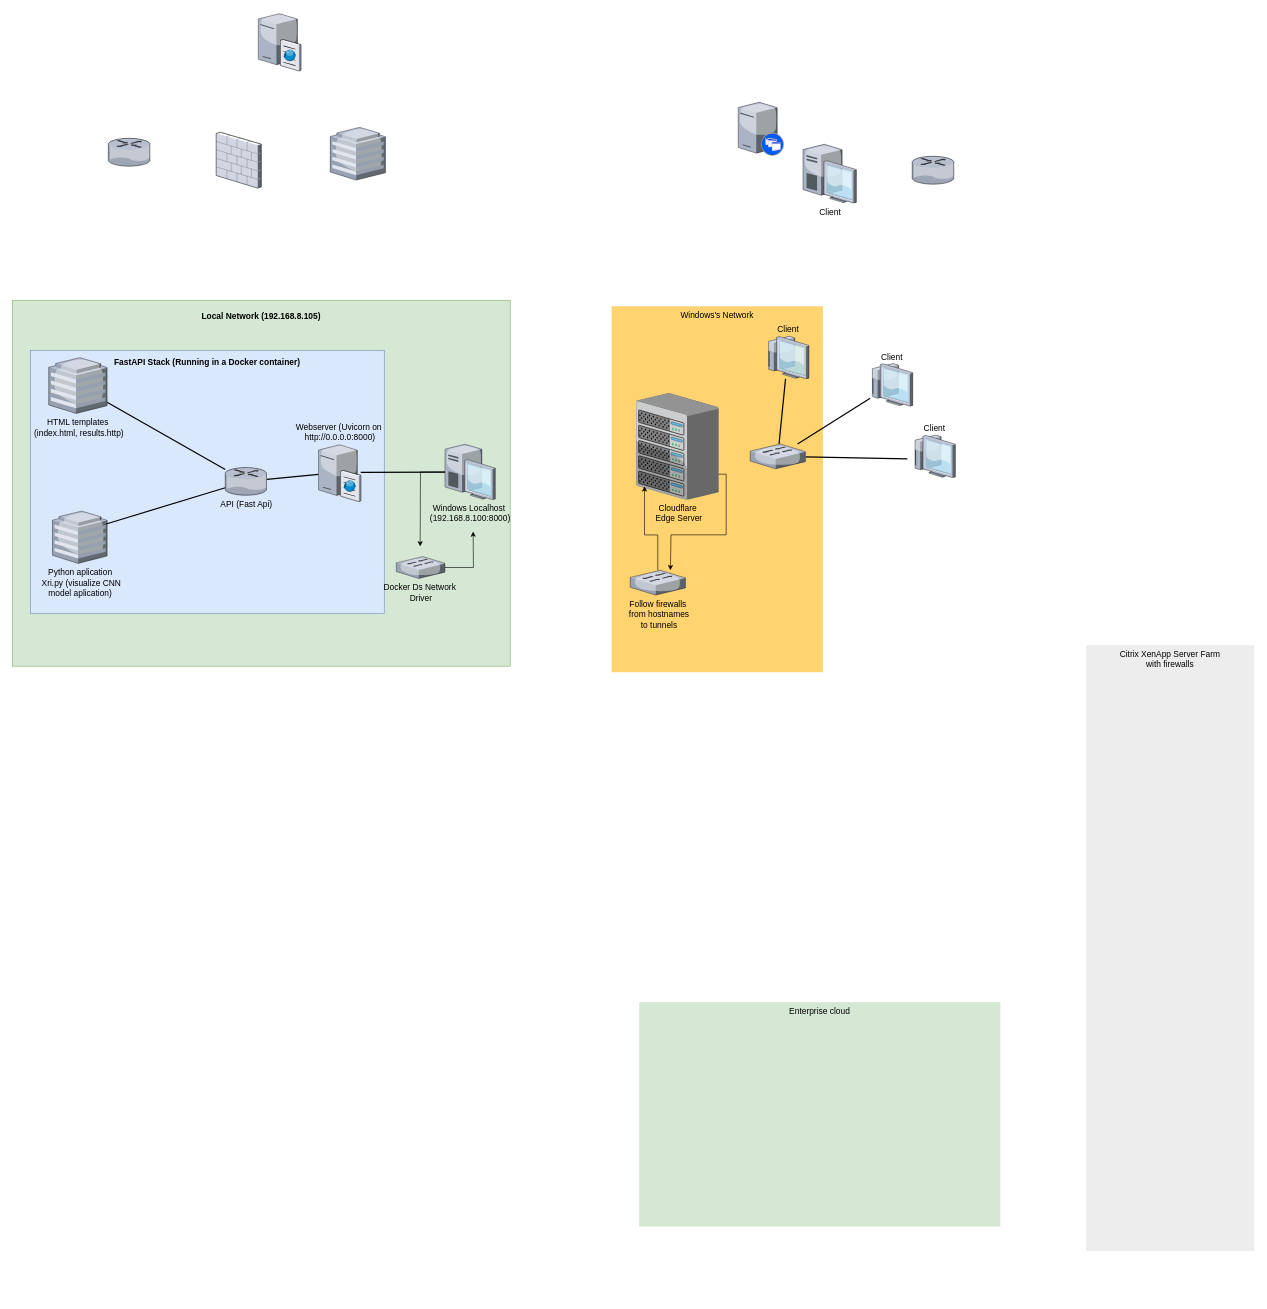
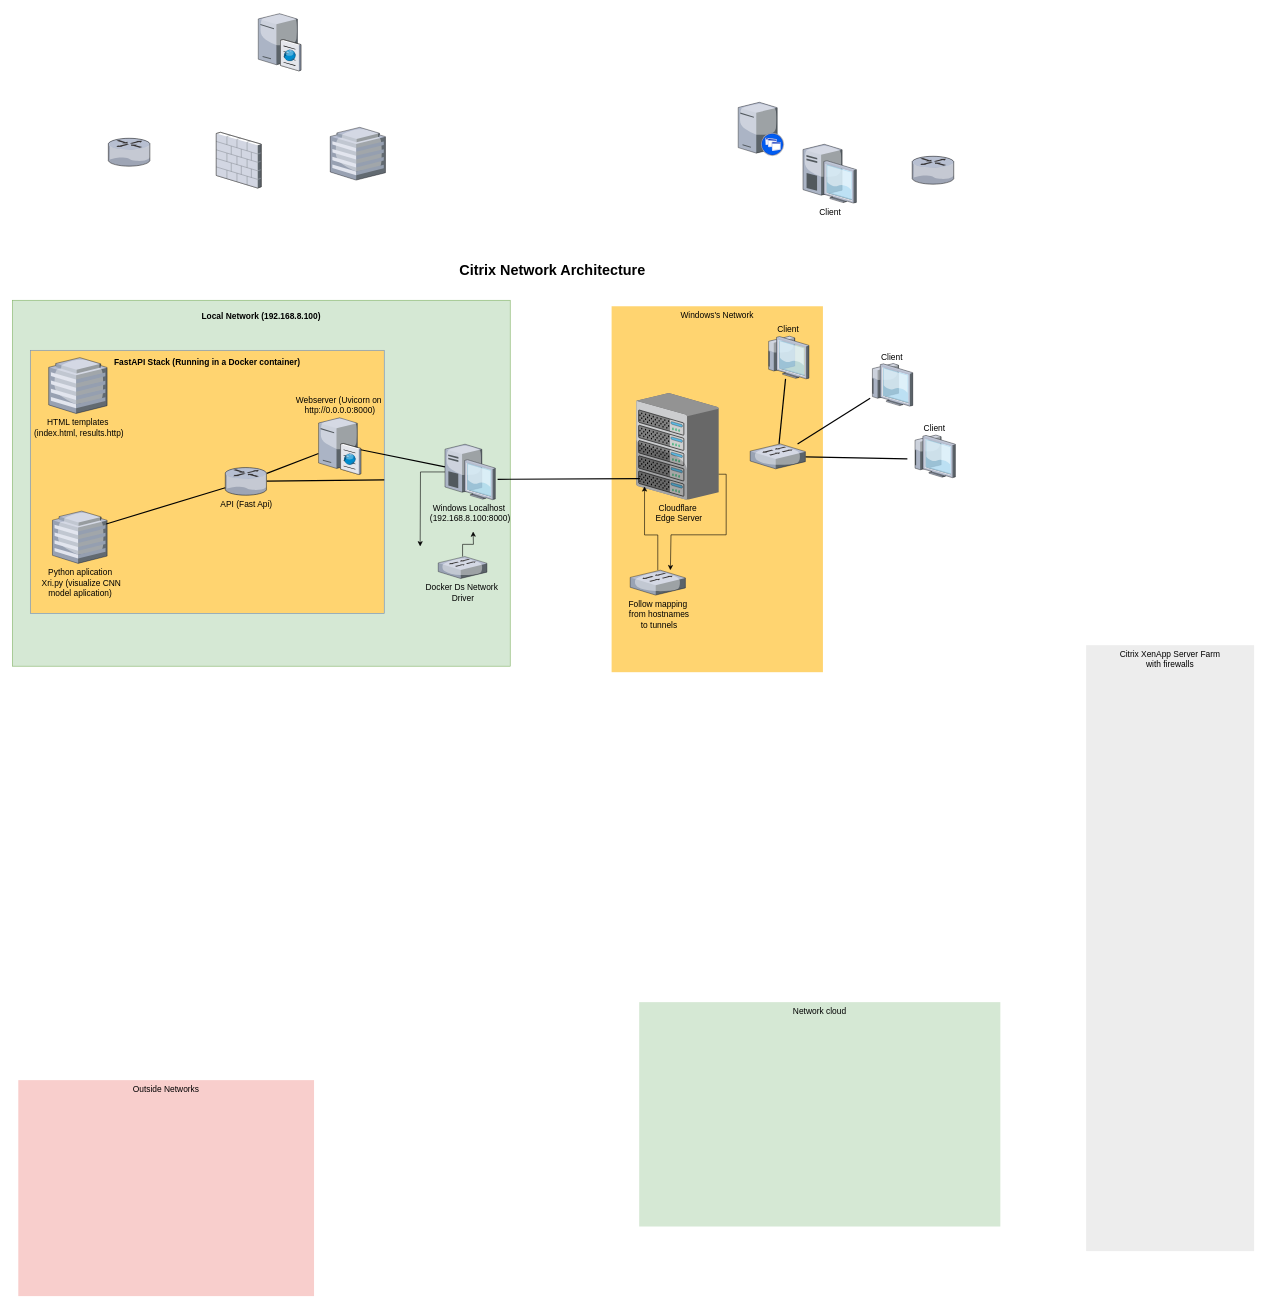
  <mxCell id="0" style=";html=1;" />
  <mxCell id="1" style=";html=1;" parent="0" />
  <mxCell id="2" value="" style="group" vertex="1" connectable="0" parent="1"><mxGeometry x="20" y="500" width="830" height="813.4" as="geometry" /></mxCell>
- <mxCell id="3" value="&lt;h4 style=&quot;line-height: 0%;&quot;&gt;Local Network (192.168.8.105)&lt;/h4&gt;" style="whiteSpace=wrap;html=1;fillColor=#d5e8d4;fontSize=14;strokeColor=#82b366;verticalAlign=top;" parent="2" vertex="1"><mxGeometry width="830" height="610" as="geometry" /></mxCell>
+ <mxCell id="3" value="&lt;h4 style=&quot;line-height: 0%;&quot;&gt;Local Network (192.168.8.100)&lt;/h4&gt;" style="whiteSpace=wrap;html=1;fillColor=#d5e8d4;fontSize=14;strokeColor=#82b366;verticalAlign=top;" parent="2" vertex="1"><mxGeometry width="830" height="610" as="geometry" /></mxCell>
  <mxCell id="4" value="" style="group" vertex="1" connectable="0" parent="2"><mxGeometry x="30" y="83.4" width="590" height="706.6" as="geometry" /></mxCell>
- <mxCell id="5" value="&lt;h3 style=&quot;line-height: 0%;&quot;&gt;FastAPI Stack (Running in a Docker container)&lt;/h3&gt;" style="rounded=0;whiteSpace=wrap;html=1;fillColor=#dae8fc;strokeColor=#6c8ebf;verticalAlign=top;" vertex="1" parent="4"><mxGeometry width="590" height="438.542" as="geometry" /></mxCell>
+ <mxCell id="5" value="&lt;h3 style=&quot;line-height: 0%;&quot;&gt;FastAPI Stack (Running in a Docker container)&lt;/h3&gt;" style="rounded=0;whiteSpace=wrap;html=1;fillColor=#ffd470;strokeColor=#6c8ebf;verticalAlign=top;" vertex="1" parent="4"><mxGeometry width="590" height="438.542" as="geometry" /></mxCell>
  <mxCell id="6" value="Python aplication&lt;br&gt;&amp;nbsp;Xri.py (visualize CNN&lt;br&gt;&amp;nbsp;model aplication)&amp;nbsp;" style="verticalLabelPosition=bottom;aspect=fixed;html=1;verticalAlign=top;strokeColor=none;shape=mxgraph.citrix.hq_enterprise;fillColor=#66B2FF;gradientColor=#0066CC;fontSize=14;" vertex="1" parent="4"><mxGeometry x="36.958" y="268.059" width="91.111" height="87.15" as="geometry" /></mxCell>
  <mxCell id="7" value="HTML templates&lt;br&gt;&amp;nbsp;(index.html, results.http)" style="verticalLabelPosition=bottom;aspect=fixed;html=1;verticalAlign=top;strokeColor=none;shape=mxgraph.citrix.hq_enterprise;fillColor=#66B2FF;gradientColor=#0066CC;fontSize=14;" vertex="1" parent="4"><mxGeometry x="30.689" y="12.243" width="97.321" height="93.092" as="geometry" /></mxCell>
  <mxCell id="8" value="API (Fast Api)" style="verticalLabelPosition=bottom;aspect=fixed;html=1;verticalAlign=top;strokeColor=none;shape=mxgraph.citrix.router;fillColor=#66B2FF;gradientColor=#0066CC;fontSize=14;" vertex="1" parent="4"><mxGeometry x="324.976" y="195.534" width="69.393" height="46.051" as="geometry" /></mxCell>
- <mxCell id="9" style="edgeStyle=none;rounded=0;html=1;startSize=10;endSize=10;jettySize=auto;orthogonalLoop=1;fontSize=14;endArrow=none;endFill=0;strokeWidth=2;" edge="1" parent="4" source="8" target="7"><mxGeometry relative="1" as="geometry"><mxPoint x="218.519" y="457.182" as="sourcePoint" /><mxPoint x="336.519" y="317.721" as="targetPoint" /></mxGeometry></mxCell>
+ <mxCell id="9" style="edgeStyle=none;rounded=0;html=1;startSize=10;endSize=10;jettySize=auto;orthogonalLoop=1;fontSize=14;endArrow=none;endFill=0;strokeWidth=2;" edge="1" parent="4" source="8" target="5"><mxGeometry relative="1" as="geometry"><mxPoint x="218.519" y="457.182" as="sourcePoint" /><mxPoint x="336.519" y="317.721" as="targetPoint" /></mxGeometry></mxCell>
  <mxCell id="10" style="edgeStyle=none;rounded=0;html=1;startSize=10;endSize=10;jettySize=auto;orthogonalLoop=1;fontSize=14;endArrow=none;endFill=0;strokeWidth=2;entryX=0.983;entryY=0.246;entryDx=0;entryDy=0;entryPerimeter=0;" edge="1" parent="4" source="8" target="6"><mxGeometry relative="1" as="geometry"><mxPoint x="218.519" y="187.558" as="sourcePoint" /><mxPoint x="66.954" y="85.333" as="targetPoint" /></mxGeometry></mxCell>
  <mxCell id="11" style="edgeStyle=none;rounded=0;html=1;startSize=10;endSize=10;jettySize=auto;orthogonalLoop=1;fontSize=14;endArrow=none;endFill=0;strokeWidth=2;" edge="1" parent="4" source="12" target="8"><mxGeometry relative="1" as="geometry"><mxPoint x="295" y="550.156" as="sourcePoint" /><mxPoint x="273.148" y="226.607" as="targetPoint" /></mxGeometry></mxCell>
- <mxCell id="12" value="Webserver (Uvicorn on&amp;nbsp;&lt;br&gt;http://0.0.0.0:8000)" style="verticalLabelPosition=top;aspect=fixed;html=1;verticalAlign=bottom;strokeColor=none;shape=mxgraph.citrix.cache_server;fillColor=#66B2FF;gradientColor=#0066CC;fontSize=14;labelPosition=center;align=center;" vertex="1" parent="4"><mxGeometry x="480.504" y="155.318" width="70.314" height="96.558" as="geometry" /></mxCell>
+ <mxCell id="12" value="Webserver (Uvicorn on&amp;nbsp;&lt;br&gt;http://0.0.0.0:8000)" style="verticalLabelPosition=top;aspect=fixed;html=1;verticalAlign=bottom;strokeColor=none;shape=mxgraph.citrix.cache_server;fillColor=#66B2FF;gradientColor=#0066CC;fontSize=14;labelPosition=center;align=center;" vertex="1" parent="4"><mxGeometry x="480.504" y="110.318" width="70.314" height="96.558" as="geometry" /></mxCell>
  <mxCell id="13" style="edgeStyle=orthogonalEdgeStyle;rounded=0;orthogonalLoop=1;jettySize=auto;html=1;" edge="1" parent="2" source="14"><mxGeometry relative="1" as="geometry"><mxPoint x="768.191" y="385.49" as="targetPoint" /></mxGeometry></mxCell>
- <mxCell id="14" value="Docker Ds Network&amp;nbsp;&lt;br&gt;Driver" style="verticalLabelPosition=bottom;aspect=fixed;html=1;verticalAlign=top;strokeColor=none;shape=mxgraph.citrix.switch;fillColor=#66B2FF;gradientColor=#0066CC;fontSize=14;" vertex="1" parent="2"><mxGeometry x="640.005" y="427.182" width="81.234" height="36.644" as="geometry" /></mxCell>
+ <mxCell id="14" value="Docker Ds Network&amp;nbsp;&lt;br&gt;Driver" style="verticalLabelPosition=bottom;aspect=fixed;html=1;verticalAlign=top;strokeColor=none;shape=mxgraph.citrix.switch;fillColor=#66B2FF;gradientColor=#0066CC;fontSize=14;" vertex="1" parent="2"><mxGeometry x="710.005" y="427.182" width="81.234" height="36.644" as="geometry" /></mxCell>
  <mxCell id="15" value="Windows Localhost&amp;nbsp;&lt;br&gt;(192.168.8.100:8000)" style="verticalLabelPosition=bottom;aspect=fixed;html=1;verticalAlign=top;strokeColor=none;shape=mxgraph.citrix.desktop;fillColor=#66B2FF;gradientColor=#0066CC;fontSize=14;" vertex="1" parent="2"><mxGeometry x="721.243" y="240.0" width="83.883" height="92.368" as="geometry" /></mxCell>
  <mxCell id="16" style="edgeStyle=orthogonalEdgeStyle;rounded=0;orthogonalLoop=1;jettySize=auto;html=1;" edge="1" parent="2" source="15"><mxGeometry relative="1" as="geometry"><mxPoint x="679.894" y="410.318" as="targetPoint" /></mxGeometry></mxCell>
  <mxCell id="17" style="edgeStyle=none;rounded=0;html=1;startSize=10;endSize=10;jettySize=auto;orthogonalLoop=1;fontSize=14;endArrow=none;endFill=0;strokeWidth=2;" edge="1" parent="2" source="12" target="15"><mxGeometry relative="1" as="geometry"><mxPoint x="609.255" y="341.379" as="sourcePoint" /><mxPoint x="704.617" y="248.276" as="targetPoint" /></mxGeometry></mxCell>
- <mxCell id="19" value="Enterprise cloud" style="whiteSpace=wrap;html=1;fillColor=#d5e8d4;fontSize=14;strokeColor=none;verticalAlign=top;" parent="1" vertex="1"><mxGeometry x="1065" y="1670" width="602" height="374" as="geometry" /></mxCell>
+ <mxCell id="18" value="Outside Networks" style="whiteSpace=wrap;html=1;fillColor=#f8cecc;fontSize=14;strokeColor=none;verticalAlign=top;" parent="1" vertex="1"><mxGeometry x="30" y="1800" width="493" height="360" as="geometry" /></mxCell>
+ <mxCell id="19" value="Network cloud" style="whiteSpace=wrap;html=1;fillColor=#d5e8d4;fontSize=14;strokeColor=none;verticalAlign=top;" parent="1" vertex="1"><mxGeometry x="1065" y="1670" width="602" height="374" as="geometry" /></mxCell>
  <mxCell id="20" value="Citrix XenApp Server Farm&lt;div&gt;with firewalls&lt;/div&gt;" style="whiteSpace=wrap;html=1;fillColor=#EDEDED;fontSize=14;strokeColor=none;verticalAlign=top;" parent="1" vertex="1"><mxGeometry x="1810" y="1075" width="280" height="1010" as="geometry" /></mxCell>
  <mxCell id="21" value="Windows's Network&lt;br&gt;" style="whiteSpace=wrap;html=1;fillColor=#FFD470;gradientColor=none;fontSize=14;strokeColor=none;verticalAlign=top;" parent="1" vertex="1"><mxGeometry x="1019" y="510" width="352.25" height="610" as="geometry" /></mxCell>
+ <mxCell id="22" value="Citrix Network Architecture" style="text;strokeColor=none;fillColor=none;html=1;fontSize=24;fontStyle=1;verticalAlign=middle;align=center;" parent="1" vertex="1"><mxGeometry x="489" y="430" width="861" height="40" as="geometry" /></mxCell>
  <mxCell id="23" style="edgeStyle=none;rounded=0;html=1;startSize=10;endSize=10;jettySize=auto;orthogonalLoop=1;fontSize=14;endArrow=none;endFill=0;strokeWidth=2;" edge="1" parent="1" source="26" target="29"><mxGeometry relative="1" as="geometry" /></mxCell>
  <mxCell id="24" style="edgeStyle=none;rounded=0;html=1;startSize=10;endSize=10;jettySize=auto;orthogonalLoop=1;fontSize=14;endArrow=none;endFill=0;strokeWidth=2;" edge="1" parent="1" source="26" target="28"><mxGeometry relative="1" as="geometry" /></mxCell>
  <mxCell id="25" style="edgeStyle=none;rounded=0;html=1;startSize=10;endSize=10;jettySize=auto;orthogonalLoop=1;fontSize=14;endArrow=none;endFill=0;strokeWidth=2;" edge="1" parent="1" source="26"><mxGeometry relative="1" as="geometry"><mxPoint x="1512" y="764.33" as="targetPoint" /></mxGeometry></mxCell>
  <mxCell id="26" value="" style="verticalLabelPosition=bottom;aspect=fixed;html=1;verticalAlign=top;strokeColor=none;shape=mxgraph.citrix.switch;fillColor=#66B2FF;gradientColor=#0066CC;fontSize=14;" vertex="1" parent="1"><mxGeometry x="1250" y="739.5" width="92" height="41.5" as="geometry" /></mxCell>
  <mxCell id="27" value="Client" style="verticalLabelPosition=top;aspect=fixed;html=1;verticalAlign=bottom;strokeColor=none;shape=mxgraph.citrix.thin_client;fillColor=#66B2FF;gradientColor=#0066CC;fontSize=14;labelPosition=center;align=center;" vertex="1" parent="1"><mxGeometry x="1521" y="724.75" width="71" height="71" as="geometry" /></mxCell>
  <mxCell id="28" value="Client" style="verticalLabelPosition=top;aspect=fixed;html=1;verticalAlign=bottom;strokeColor=none;shape=mxgraph.citrix.thin_client;fillColor=#66B2FF;gradientColor=#0066CC;fontSize=14;labelPosition=center;align=center;" vertex="1" parent="1"><mxGeometry x="1450" y="605.5" width="71" height="71" as="geometry" /></mxCell>
  <mxCell id="29" value="Client" style="verticalLabelPosition=top;aspect=fixed;html=1;verticalAlign=bottom;strokeColor=none;shape=mxgraph.citrix.thin_client;fillColor=#66B2FF;gradientColor=#0066CC;fontSize=14;labelPosition=center;align=center;" vertex="1" parent="1"><mxGeometry x="1277" y="560" width="71" height="71" as="geometry" /></mxCell>
  <mxCell id="30" value="" style="verticalLabelPosition=bottom;aspect=fixed;html=1;verticalAlign=top;strokeColor=none;shape=mxgraph.citrix.firewall;fillColor=#66B2FF;gradientColor=#0066CC;fontSize=14;" vertex="1" parent="1"><mxGeometry x="360" y="220" width="75" height="93" as="geometry" /></mxCell>
  <mxCell id="31" value="Client" style="verticalLabelPosition=bottom;aspect=fixed;html=1;verticalAlign=top;strokeColor=none;shape=mxgraph.citrix.desktop;fillColor=#66B2FF;gradientColor=#0066CC;fontSize=14;" vertex="1" parent="1"><mxGeometry x="1338" y="240" width="89" height="98" as="geometry" /></mxCell>
  <mxCell id="32" value="Cloudflare&lt;br&gt;&amp;nbsp;Edge Server" style="verticalLabelPosition=bottom;aspect=fixed;html=1;verticalAlign=top;strokeColor=none;shape=mxgraph.citrix.chassis;fillColor=#66B2FF;gradientColor=#0066CC;fontSize=14;" vertex="1" parent="1"><mxGeometry x="1060" y="654.87" width="137.5" height="177.5" as="geometry" /></mxCell>
  <mxCell id="33" value="&lt;br&gt;" style="verticalLabelPosition=bottom;aspect=fixed;html=1;verticalAlign=top;strokeColor=none;shape=mxgraph.citrix.hq_enterprise;fillColor=#66B2FF;gradientColor=#0066CC;fontSize=14;" vertex="1" parent="1"><mxGeometry x="550" y="211.75" width="92" height="88" as="geometry" /></mxCell>
  <mxCell id="34" value="&lt;br&gt;" style="verticalLabelPosition=bottom;aspect=fixed;html=1;verticalAlign=top;strokeColor=none;shape=mxgraph.citrix.router;fillColor=#66B2FF;gradientColor=#0066CC;fontSize=14;" vertex="1" parent="1"><mxGeometry x="180" y="230" width="70.07" height="46.5" as="geometry" /></mxCell>
  <mxCell id="35" value="&lt;br&gt;" style="verticalLabelPosition=top;aspect=fixed;html=1;verticalAlign=bottom;strokeColor=none;shape=mxgraph.citrix.cache_server;fillColor=#66B2FF;gradientColor=#0066CC;fontSize=14;labelPosition=center;align=center;" vertex="1" parent="1"><mxGeometry x="430" y="20" width="71" height="97.5" as="geometry" /></mxCell>
  <mxCell id="36" value="" style="verticalLabelPosition=bottom;aspect=fixed;html=1;verticalAlign=top;strokeColor=none;shape=mxgraph.citrix.xenapp_server;fillColor=#66B2FF;gradientColor=#0066CC;fontSize=14;" vertex="1" parent="1"><mxGeometry x="1230" y="170" width="76" height="89" as="geometry" /></mxCell>
  <mxCell id="37" value="" style="verticalLabelPosition=bottom;aspect=fixed;html=1;verticalAlign=top;strokeColor=none;shape=mxgraph.citrix.router;fillColor=#66B2FF;gradientColor=#0066CC;fontSize=14;" vertex="1" parent="1"><mxGeometry x="1520" y="260" width="70.07" height="46.5" as="geometry" /></mxCell>
- <mxCell id="39" value="Follow firewalls&lt;br&gt;&amp;nbsp;from hostnames&lt;br&gt;&amp;nbsp;to tunnels" style="verticalLabelPosition=bottom;aspect=fixed;html=1;verticalAlign=top;strokeColor=none;shape=mxgraph.citrix.switch;fillColor=#66B2FF;gradientColor=#0066CC;fontSize=14;" vertex="1" parent="1"><mxGeometry x="1050" y="950" width="92" height="41.5" as="geometry" /></mxCell>
+ <mxCell id="38" style="edgeStyle=none;rounded=0;html=1;startSize=10;endSize=10;jettySize=auto;orthogonalLoop=1;fontSize=14;endArrow=none;endFill=0;strokeWidth=2;exitX=1.046;exitY=0.633;exitDx=0;exitDy=0;exitPerimeter=0;entryX=0.047;entryY=0.803;entryDx=0;entryDy=0;entryPerimeter=0;" edge="1" parent="1" source="15" target="32"><mxGeometry relative="1" as="geometry"><mxPoint x="937" y="789" as="sourcePoint" /><mxPoint x="948" y="680" as="targetPoint" /></mxGeometry></mxCell>
+ <mxCell id="39" value="Follow mapping&lt;br&gt;&amp;nbsp;from hostnames&lt;br&gt;&amp;nbsp;to tunnels" style="verticalLabelPosition=bottom;aspect=fixed;html=1;verticalAlign=top;strokeColor=none;shape=mxgraph.citrix.switch;fillColor=#66B2FF;gradientColor=#0066CC;fontSize=14;" vertex="1" parent="1"><mxGeometry x="1050" y="950" width="92" height="41.5" as="geometry" /></mxCell>
  <mxCell id="40" style="edgeStyle=orthogonalEdgeStyle;rounded=0;orthogonalLoop=1;jettySize=auto;html=1;entryX=0.101;entryY=0.875;entryDx=0;entryDy=0;entryPerimeter=0;" edge="1" parent="1" source="39" target="32"><mxGeometry relative="1" as="geometry" /></mxCell>
  <mxCell id="41" style="edgeStyle=orthogonalEdgeStyle;rounded=0;orthogonalLoop=1;jettySize=auto;html=1;" edge="1" parent="1" source="32"><mxGeometry relative="1" as="geometry"><mxPoint x="1117" y="950" as="targetPoint" /><Array as="points"><mxPoint x="1210" y="790" /><mxPoint x="1210" y="891" /><mxPoint x="1118" y="891" /><mxPoint x="1118" y="950" /></Array></mxGeometry></mxCell>
